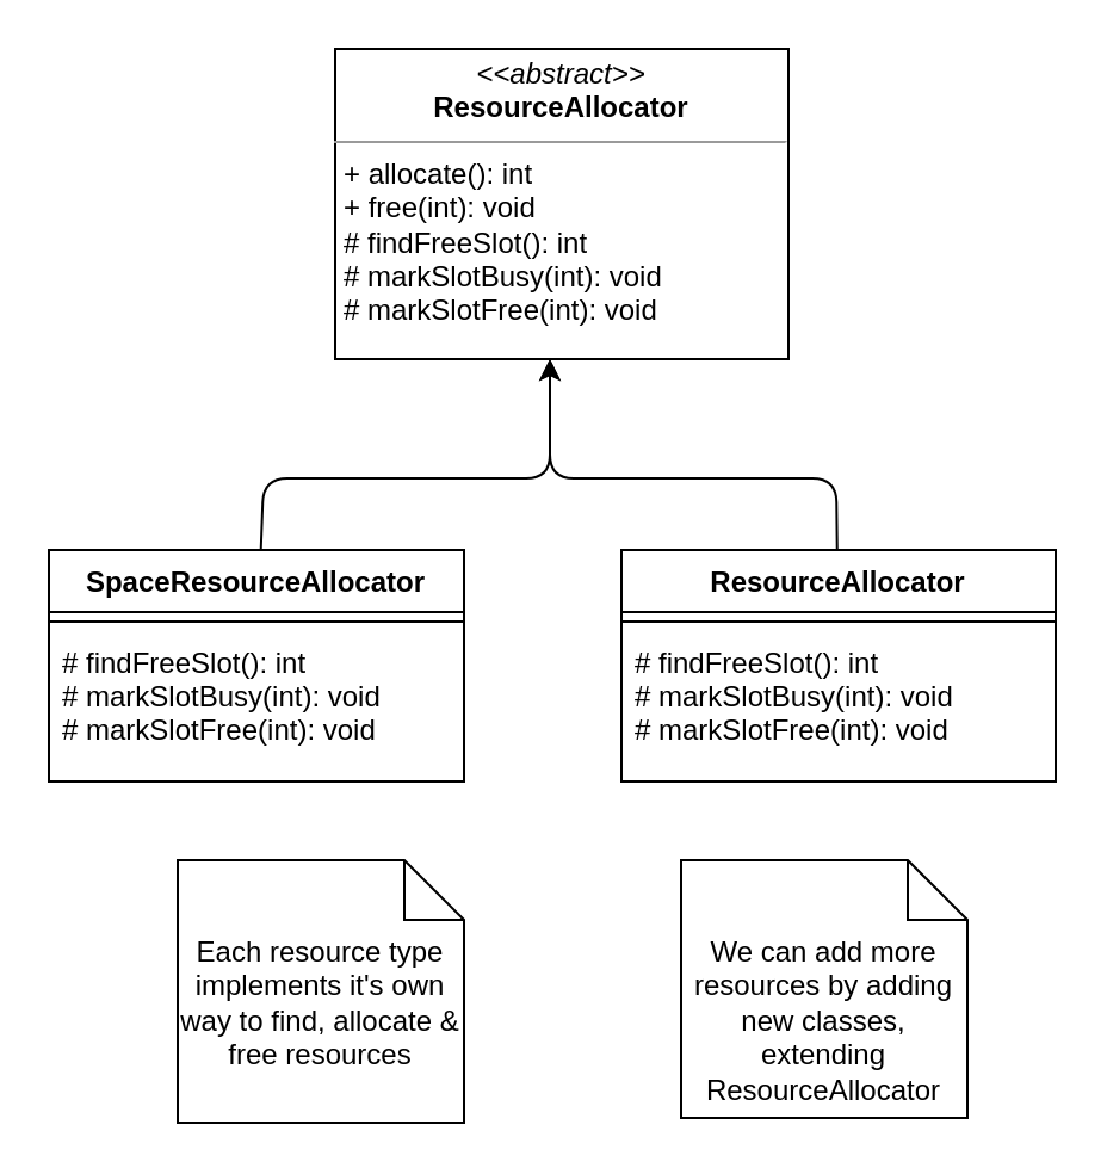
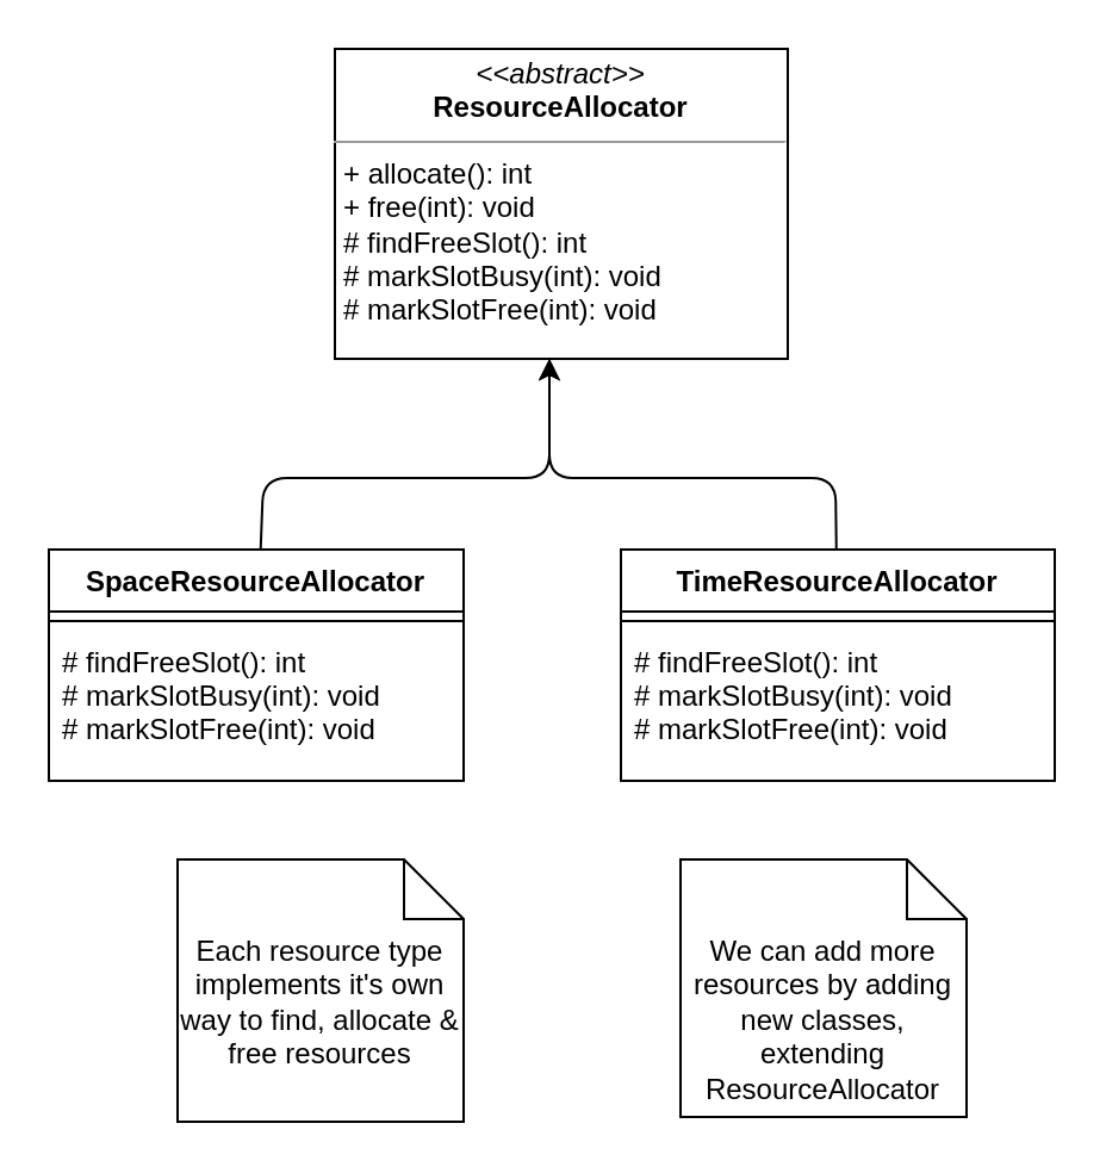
  <mxCell id="0" />
  <mxCell id="1" parent="0" />
  <mxCell id="2" value="&lt;p style=&quot;margin:0px;margin-top:4px;text-align:center;&quot;&gt;&lt;i&gt;&amp;lt;&amp;lt;abstract&amp;gt;&amp;gt;&lt;/i&gt;&lt;br&gt;&lt;b&gt;ResourceAllocator&lt;/b&gt;&lt;/p&gt;&lt;hr size=&quot;1&quot;&gt;&lt;p style=&quot;margin:0px;margin-left:4px;&quot;&gt;+ allocate(): int&lt;br&gt;+ free(int): void&lt;/p&gt;&lt;p style=&quot;margin:0px;margin-left:4px;&quot;&gt;# findFreeSlot(): int&lt;/p&gt;&lt;p style=&quot;margin:0px;margin-left:4px;&quot;&gt;# markSlotBusy(int): void&lt;br&gt;&lt;/p&gt;&lt;p style=&quot;margin:0px;margin-left:4px;&quot;&gt;# markSlotFree(int): void&lt;br&gt;&lt;/p&gt;" style="verticalAlign=top;align=left;overflow=fill;fontSize=12;fontFamily=Helvetica;html=1;" vertex="1" parent="1"><mxGeometry x="140" y="20" width="190" height="130" as="geometry" /></mxCell>
  <mxCell id="3" style="edgeStyle=none;html=1;" edge="1" parent="1" source="4"><mxGeometry relative="1" as="geometry"><mxPoint x="230" y="150" as="targetPoint" /><Array as="points"><mxPoint x="110" y="200" /><mxPoint x="230" y="200" /></Array></mxGeometry></mxCell>
  <mxCell id="4" value="SpaceResourceAllocator" style="swimlane;fontStyle=1;align=center;verticalAlign=top;childLayout=stackLayout;horizontal=1;startSize=26;horizontalStack=0;resizeParent=1;resizeParentMax=0;resizeLast=0;collapsible=1;marginBottom=0;" vertex="1" parent="1"><mxGeometry x="20" y="230" width="174" height="97" as="geometry" /></mxCell>
  <mxCell id="5" value="" style="line;strokeWidth=1;fillColor=none;align=left;verticalAlign=middle;spacingTop=-1;spacingLeft=3;spacingRight=3;rotatable=0;labelPosition=right;points=[];portConstraint=eastwest;strokeColor=inherit;" vertex="1" parent="4"><mxGeometry y="26" width="174" height="8" as="geometry" /></mxCell>
  <mxCell id="6" value="# findFreeSlot(): int&#10;# markSlotBusy(int): void&#10;# markSlotFree(int): void" style="text;strokeColor=none;fillColor=none;align=left;verticalAlign=top;spacingLeft=4;spacingRight=4;overflow=hidden;rotatable=0;points=[[0,0.5],[1,0.5]];portConstraint=eastwest;" vertex="1" parent="4"><mxGeometry y="34" width="174" height="63" as="geometry" /></mxCell>
  <mxCell id="7" style="edgeStyle=none;html=1;" edge="1" parent="1" source="8"><mxGeometry relative="1" as="geometry"><mxPoint x="230" y="150" as="targetPoint" /><Array as="points"><mxPoint x="350" y="200" /><mxPoint x="230" y="200" /></Array></mxGeometry></mxCell>
- <mxCell id="8" value="ResourceAllocator" style="swimlane;fontStyle=1;align=center;verticalAlign=top;childLayout=stackLayout;horizontal=1;startSize=26;horizontalStack=0;resizeParent=1;resizeParentMax=0;resizeLast=0;collapsible=1;marginBottom=0;" vertex="1" parent="1"><mxGeometry x="260" y="230" width="182" height="97" as="geometry" /></mxCell>
+ <mxCell id="8" value="TimeResourceAllocator" style="swimlane;fontStyle=1;align=center;verticalAlign=top;childLayout=stackLayout;horizontal=1;startSize=26;horizontalStack=0;resizeParent=1;resizeParentMax=0;resizeLast=0;collapsible=1;marginBottom=0;" vertex="1" parent="1"><mxGeometry x="260" y="230" width="182" height="97" as="geometry" /></mxCell>
  <mxCell id="9" value="" style="line;strokeWidth=1;fillColor=none;align=left;verticalAlign=middle;spacingTop=-1;spacingLeft=3;spacingRight=3;rotatable=0;labelPosition=right;points=[];portConstraint=eastwest;strokeColor=inherit;" vertex="1" parent="8"><mxGeometry y="26" width="182" height="8" as="geometry" /></mxCell>
  <mxCell id="10" value="# findFreeSlot(): int&#10;# markSlotBusy(int): void&#10;# markSlotFree(int): void" style="text;strokeColor=none;fillColor=none;align=left;verticalAlign=top;spacingLeft=4;spacingRight=4;overflow=hidden;rotatable=0;points=[[0,0.5],[1,0.5]];portConstraint=eastwest;" vertex="1" parent="8"><mxGeometry y="34" width="182" height="63" as="geometry" /></mxCell>
  <mxCell id="11" value="Each resource type implements it's own way to find, allocate &amp;amp; free resources" style="shape=note2;boundedLbl=1;whiteSpace=wrap;html=1;size=25;verticalAlign=top;align=center;" vertex="1" parent="1"><mxGeometry x="74" y="360" width="120" height="110" as="geometry" /></mxCell>
  <mxCell id="12" value="We can add more resources by adding new classes, extending ResourceAllocator" style="shape=note2;boundedLbl=1;whiteSpace=wrap;html=1;size=25;verticalAlign=top;align=center;" vertex="1" parent="1"><mxGeometry x="285" y="360" width="120" height="108" as="geometry" /></mxCell>
